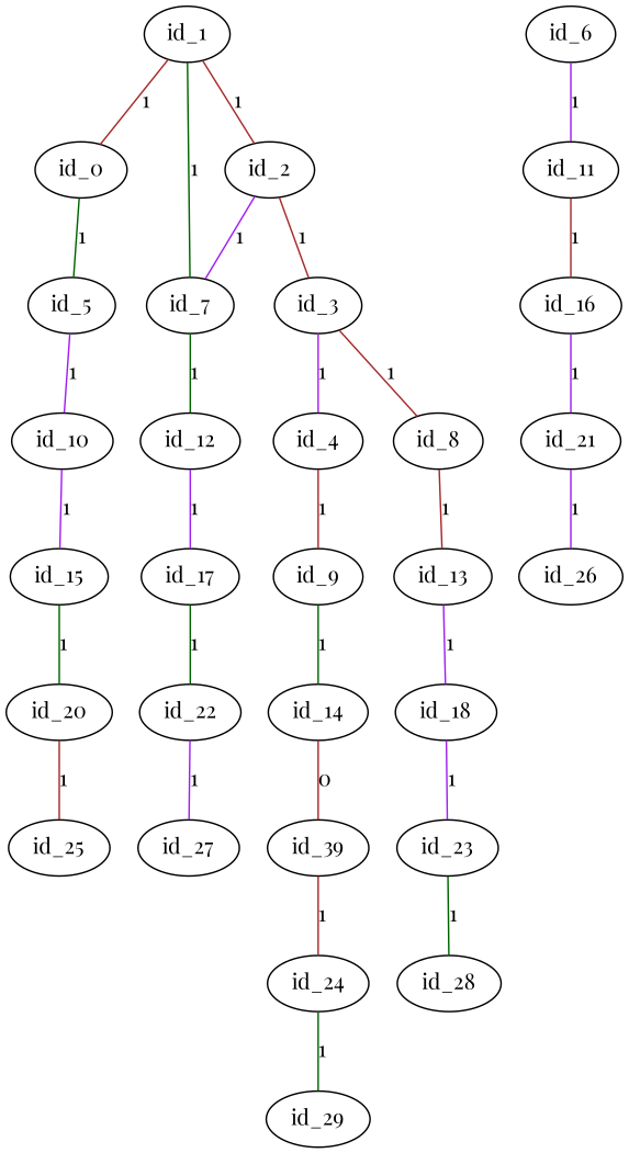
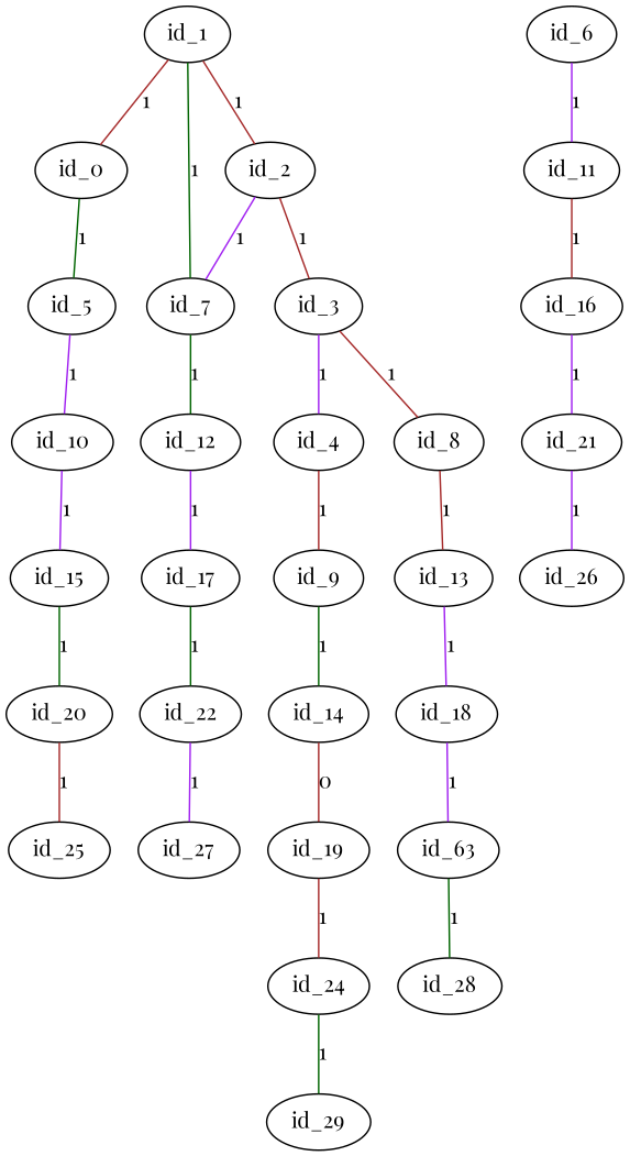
  graph {
    fontname="Playfair Display"
    node [fontname="Playfair Display"]
    edge [color=purple fontname="Playfair Display"]
    id_5
    id_10
    id_15
    id_3
    id_4
    id_8
    id_9
    id_13
    id_7
    id_12
    id_17
    id_11
    id_16
    id_21
    id_20
    id_14
    id_18
    id_22
    id_26
    id_25
-   id_19 [label=id_39]
-   id_23
+   id_19
+   id_23 [label=id_63]
    id_27
    id_24
    id_28
    id_29
    id_1
    id_0
    id_2
    id_6
    id_5 -- id_10 [label=1]
    id_10 -- id_15 [label=1]
    id_15 -- id_20 [color=darkgreen label=1]
    id_3 -- id_4 [label=1]
    id_3 -- id_8 [color=brown label=1]
    id_4 -- id_9 [color=brown label=1]
    id_8 -- id_13 [color=brown label=1]
    id_9 -- id_14 [color=darkgreen label=1]
    id_13 -- id_18 [label=1]
    id_7 -- id_12 [color=darkgreen label=1]
    id_12 -- id_17 [label=1]
    id_17 -- id_22 [color=darkgreen label=1]
    id_11 -- id_16 [color=brown label=1]
    id_16 -- id_21 [label=1]
    id_21 -- id_26 [label=1]
    id_20 -- id_25 [color=brown label=1]
    id_14 -- id_19 [color=brown label=0]
    id_18 -- id_23 [label=1]
    id_22 -- id_27 [label=1]
    id_19 -- id_24 [color=brown label=1]
    id_23 -- id_28 [color=darkgreen label=1]
    id_24 -- id_29 [color=darkgreen label=1]
    id_1 -- id_7 [color=darkgreen label=1]
    id_1 -- id_0 [color=brown label=1]
    id_1 -- id_2 [color=brown label=1]
    id_0 -- id_5 [color=darkgreen label=1]
    id_2 -- id_3 [color=brown label=1]
    id_2 -- id_7 [label=1]
    id_6 -- id_11 [label=1]
  }
